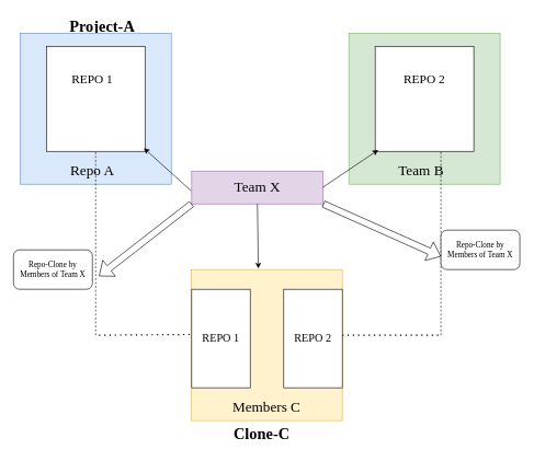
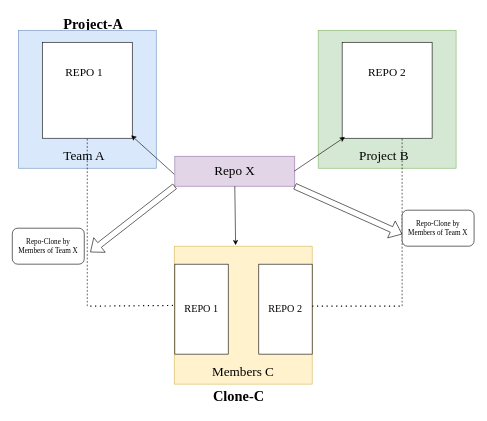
  <mxCell id="0" />
  <mxCell id="1" parent="0" />
  <mxCell id="2" value="&lt;font style=&quot;font-size: 19px&quot;&gt;Project - A&lt;/font&gt;" style="whiteSpace=wrap;html=1;aspect=fixed;fontFamily=Times New Roman;fillColor=#dae8fc;strokeColor=#6c8ebf;" vertex="1" parent="1"><mxGeometry x="30" y="50" width="230" height="230" as="geometry" /></mxCell>
  <mxCell id="3" value="" style="whiteSpace=wrap;html=1;aspect=fixed;fontFamily=Times New Roman;fillColor=#d5e8d4;strokeColor=#82b366;" vertex="1" parent="1"><mxGeometry x="530" y="50" width="230" height="230" as="geometry" /></mxCell>
  <mxCell id="4" value="" style="whiteSpace=wrap;html=1;aspect=fixed;fontFamily=Times New Roman;fillColor=#fff2cc;strokeColor=#d6b656;" vertex="1" parent="1"><mxGeometry x="290" y="410" width="230" height="230" as="geometry" /></mxCell>
  <mxCell id="5" value="" style="rounded=0;whiteSpace=wrap;html=1;fontFamily=Times New Roman;direction=south;" vertex="1" parent="1"><mxGeometry x="70" y="70" width="150" height="160" as="geometry" /></mxCell>
  <mxCell id="6" value="&lt;h1&gt;Project-A&lt;/h1&gt;" style="text;html=1;strokeColor=none;fillColor=none;spacing=5;spacingTop=-20;whiteSpace=wrap;overflow=hidden;rounded=0;fontFamily=Times New Roman;align=center;" vertex="1" parent="1"><mxGeometry x="60" y="20" width="190" height="30" as="geometry" /></mxCell>
  <mxCell id="7" value="" style="rounded=0;whiteSpace=wrap;html=1;fontFamily=Times New Roman;direction=south;" vertex="1" parent="1"><mxGeometry x="570" y="70" width="150" height="160" as="geometry" /></mxCell>
- <mxCell id="8" value="&lt;font style=&quot;font-size: 22px&quot;&gt;Repo A&lt;/font&gt;" style="text;html=1;strokeColor=none;fillColor=none;align=center;verticalAlign=middle;whiteSpace=wrap;rounded=0;fontFamily=Times New Roman;" vertex="1" parent="1"><mxGeometry x="30" y="230" width="220" height="60" as="geometry" /></mxCell>
- <mxCell id="9" value="&lt;font style=&quot;font-size: 22px&quot;&gt;Team B&lt;/font&gt;" style="text;html=1;strokeColor=none;fillColor=none;align=center;verticalAlign=middle;whiteSpace=wrap;rounded=0;fontFamily=Times New Roman;" vertex="1" parent="1"><mxGeometry x="530" y="230" width="220" height="60" as="geometry" /></mxCell>
+ <mxCell id="8" value="&lt;font style=&quot;font-size: 22px&quot;&gt;Team A&lt;/font&gt;" style="text;html=1;strokeColor=none;fillColor=none;align=center;verticalAlign=middle;whiteSpace=wrap;rounded=0;fontFamily=Times New Roman;" vertex="1" parent="1"><mxGeometry x="30" y="230" width="220" height="60" as="geometry" /></mxCell>
+ <mxCell id="9" value="&lt;font style=&quot;font-size: 22px&quot;&gt;Project B&lt;/font&gt;" style="text;html=1;strokeColor=none;fillColor=none;align=center;verticalAlign=middle;whiteSpace=wrap;rounded=0;fontFamily=Times New Roman;" vertex="1" parent="1"><mxGeometry x="530" y="230" width="220" height="60" as="geometry" /></mxCell>
  <mxCell id="10" value="&lt;h1&gt;Clone-C&lt;/h1&gt;" style="text;html=1;strokeColor=none;fillColor=none;spacing=5;spacingTop=-20;whiteSpace=wrap;overflow=hidden;rounded=0;fontFamily=Times New Roman;" vertex="1" parent="1"><mxGeometry x="350" y="640" width="190" height="40" as="geometry" /></mxCell>
  <mxCell id="11" value="&lt;font style=&quot;font-size: 19px&quot;&gt;REPO 1&lt;/font&gt;" style="text;html=1;strokeColor=none;fillColor=none;align=center;verticalAlign=middle;whiteSpace=wrap;rounded=0;fontFamily=Times New Roman;" vertex="1" parent="1"><mxGeometry x="55" y="90" width="170" height="60" as="geometry" /></mxCell>
  <mxCell id="12" value="&lt;font style=&quot;font-size: 19px&quot;&gt;REPO 2&lt;/font&gt;" style="text;html=1;strokeColor=none;fillColor=none;align=center;verticalAlign=middle;whiteSpace=wrap;rounded=0;fontFamily=Times New Roman;" vertex="1" parent="1"><mxGeometry x="560" y="90" width="170" height="60" as="geometry" /></mxCell>
  <mxCell id="13" value="&lt;font style=&quot;font-size: 22px&quot;&gt;Members C&lt;/font&gt;" style="text;html=1;strokeColor=none;fillColor=none;align=center;verticalAlign=middle;whiteSpace=wrap;rounded=0;fontFamily=Times New Roman;" vertex="1" parent="1"><mxGeometry x="295" y="590" width="220" height="60" as="geometry" /></mxCell>
  <mxCell id="14" value="" style="endArrow=none;dashed=1;html=1;fontFamily=Times New Roman;" edge="1" parent="1" target="5"><mxGeometry width="50" height="50" relative="1" as="geometry"><mxPoint x="145" y="510" as="sourcePoint" /><mxPoint x="190" y="395" as="targetPoint" /></mxGeometry></mxCell>
  <mxCell id="15" value="" style="endArrow=none;dashed=1;html=1;fontFamily=Times New Roman;" edge="1" parent="1"><mxGeometry width="50" height="50" relative="1" as="geometry"><mxPoint x="670" y="510" as="sourcePoint" /><mxPoint x="670" y="230" as="targetPoint" /></mxGeometry></mxCell>
  <mxCell id="16" value="" style="endArrow=none;dashed=1;html=1;dashPattern=1 3;strokeWidth=2;fontFamily=Times New Roman;" edge="1" parent="1"><mxGeometry width="50" height="50" relative="1" as="geometry"><mxPoint x="480" y="510" as="sourcePoint" /><mxPoint x="670" y="510" as="targetPoint" /></mxGeometry></mxCell>
- <mxCell id="17" value="&lt;font style=&quot;font-size: 22px&quot;&gt;Team X&lt;/font&gt;" style="text;html=1;strokeColor=#9673a6;fillColor=#e1d5e7;align=center;verticalAlign=middle;whiteSpace=wrap;rounded=0;fontFamily=Times New Roman;" vertex="1" parent="1"><mxGeometry x="291" y="260" width="200" height="50" as="geometry" /></mxCell>
+ <mxCell id="17" value="&lt;font style=&quot;font-size: 22px&quot;&gt;Repo X&lt;/font&gt;" style="text;html=1;strokeColor=#9673a6;fillColor=#e1d5e7;align=center;verticalAlign=middle;whiteSpace=wrap;rounded=0;fontFamily=Times New Roman;" vertex="1" parent="1"><mxGeometry x="291" y="260" width="200" height="50" as="geometry" /></mxCell>
  <mxCell id="18" value="&lt;font style=&quot;font-size: 17px&quot;&gt;REPO 1&lt;/font&gt;" style="rounded=0;whiteSpace=wrap;html=1;fontFamily=Times New Roman;align=center;direction=south;" vertex="1" parent="1"><mxGeometry x="291" y="440" width="89" height="150" as="geometry" /></mxCell>
  <mxCell id="19" value="&lt;font style=&quot;font-size: 17px&quot;&gt;REPO 2&lt;/font&gt;" style="rounded=0;whiteSpace=wrap;html=1;fontFamily=Times New Roman;align=center;direction=south;" vertex="1" parent="1"><mxGeometry x="431" y="440" width="89" height="150" as="geometry" /></mxCell>
  <mxCell id="20" value="" style="endArrow=classic;html=1;fontFamily=Times New Roman;exitX=0.5;exitY=1;exitDx=0;exitDy=0;entryX=0.445;entryY=-0.007;entryDx=0;entryDy=0;entryPerimeter=0;" edge="1" parent="1" source="17" target="4"><mxGeometry width="50" height="50" relative="1" as="geometry"><mxPoint x="400" y="410" as="sourcePoint" /><mxPoint x="450" y="360" as="targetPoint" /></mxGeometry></mxCell>
  <mxCell id="21" value="" style="endArrow=classic;html=1;fontFamily=Times New Roman;entryX=0.203;entryY=-0.035;entryDx=0;entryDy=0;entryPerimeter=0;" edge="1" parent="1" target="9"><mxGeometry width="50" height="50" relative="1" as="geometry"><mxPoint x="490" y="285" as="sourcePoint" /><mxPoint x="540" y="235" as="targetPoint" /></mxGeometry></mxCell>
  <mxCell id="22" value="" style="endArrow=classic;html=1;fontFamily=Times New Roman;entryX=0.856;entryY=-0.08;entryDx=0;entryDy=0;entryPerimeter=0;" edge="1" parent="1" target="8"><mxGeometry width="50" height="50" relative="1" as="geometry"><mxPoint x="290" y="290" as="sourcePoint" /><mxPoint x="260" y="230" as="targetPoint" /></mxGeometry></mxCell>
  <mxCell id="23" value="" style="shape=flexArrow;endArrow=classic;html=1;fontFamily=Times New Roman;" edge="1" parent="1"><mxGeometry width="50" height="50" relative="1" as="geometry"><mxPoint x="491" y="310" as="sourcePoint" /><mxPoint x="670" y="390" as="targetPoint" /></mxGeometry></mxCell>
  <mxCell id="24" value="" style="shape=flexArrow;endArrow=classic;html=1;fontFamily=Times New Roman;" edge="1" parent="1"><mxGeometry width="50" height="50" relative="1" as="geometry"><mxPoint x="291" y="310" as="sourcePoint" /><mxPoint x="150" y="420" as="targetPoint" /></mxGeometry></mxCell>
  <mxCell id="25" value="Repo-Clone by Members of Team X" style="rounded=1;whiteSpace=wrap;html=1;fontFamily=Times New Roman;align=center;" vertex="1" parent="1"><mxGeometry x="20" y="380" width="120" height="60" as="geometry" /></mxCell>
  <mxCell id="26" value="Repo-Clone by Members of Team X" style="rounded=1;whiteSpace=wrap;html=1;fontFamily=Times New Roman;align=center;" vertex="1" parent="1"><mxGeometry x="670" y="350" width="120" height="60" as="geometry" /></mxCell>
  <mxCell id="27" value="" style="endArrow=none;dashed=1;html=1;dashPattern=1 3;strokeWidth=2;fontFamily=Times New Roman;entryX=0.459;entryY=1.029;entryDx=0;entryDy=0;entryPerimeter=0;" edge="1" parent="1" target="18"><mxGeometry width="50" height="50" relative="1" as="geometry"><mxPoint x="150" y="510" as="sourcePoint" /><mxPoint x="200" y="460" as="targetPoint" /></mxGeometry></mxCell>
